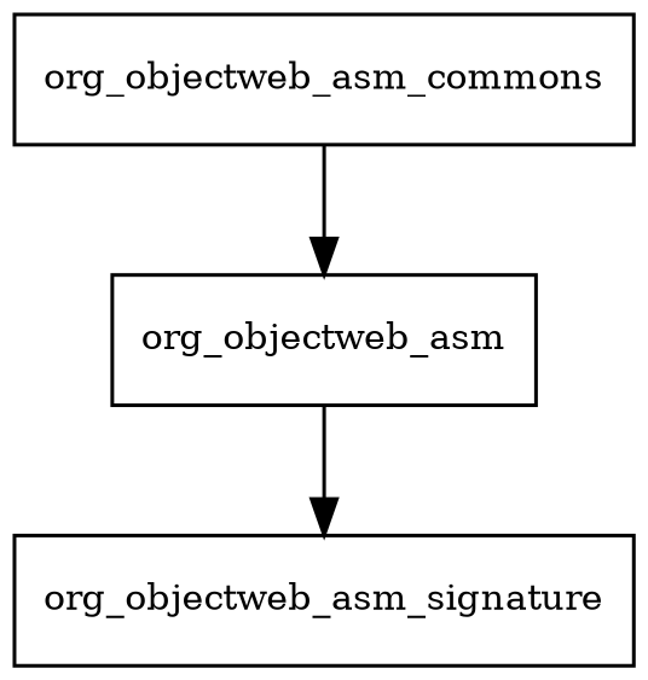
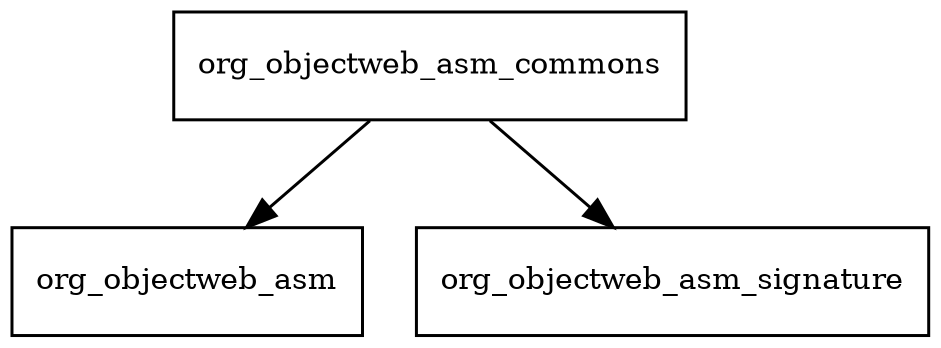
  digraph {
    node [fontsize=10.0 shape=box]
    org_objectweb_asm_commons
    org_objectweb_asm
    org_objectweb_asm_signature
    org_objectweb_asm_commons -> org_objectweb_asm
-   org_objectweb_asm -> org_objectweb_asm_signature
+   org_objectweb_asm_commons -> org_objectweb_asm_signature
  }
